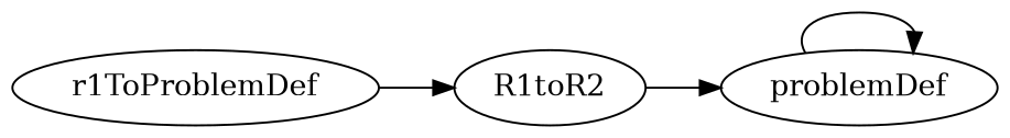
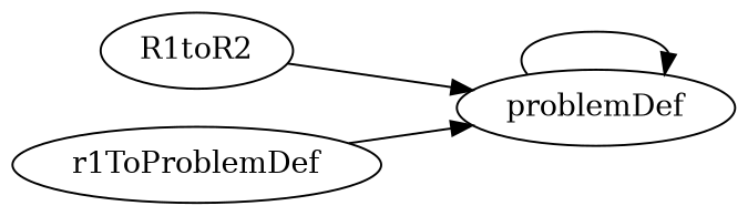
  digraph {
    rankdir=LR
    R1toR2
    problemDef
    r1ToProblemDef
    R1toR2 -> problemDef
    problemDef -> problemDef
-   r1ToProblemDef -> R1toR2
+   r1ToProblemDef -> problemDef
  }
